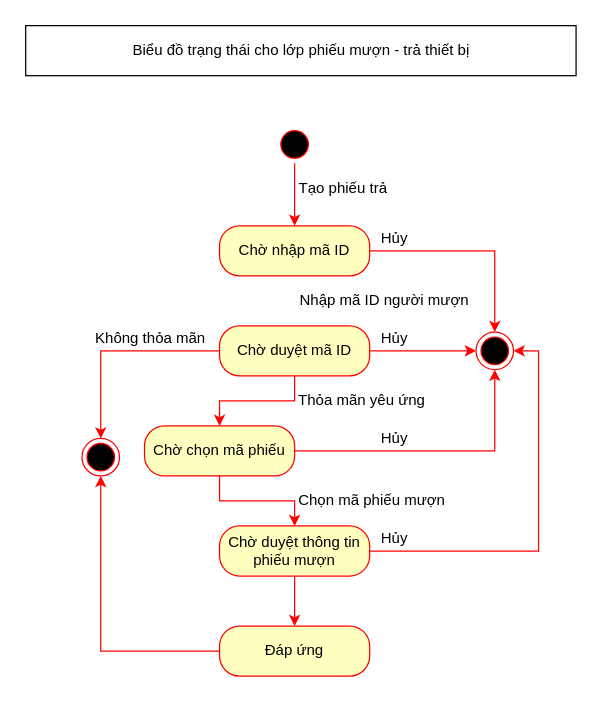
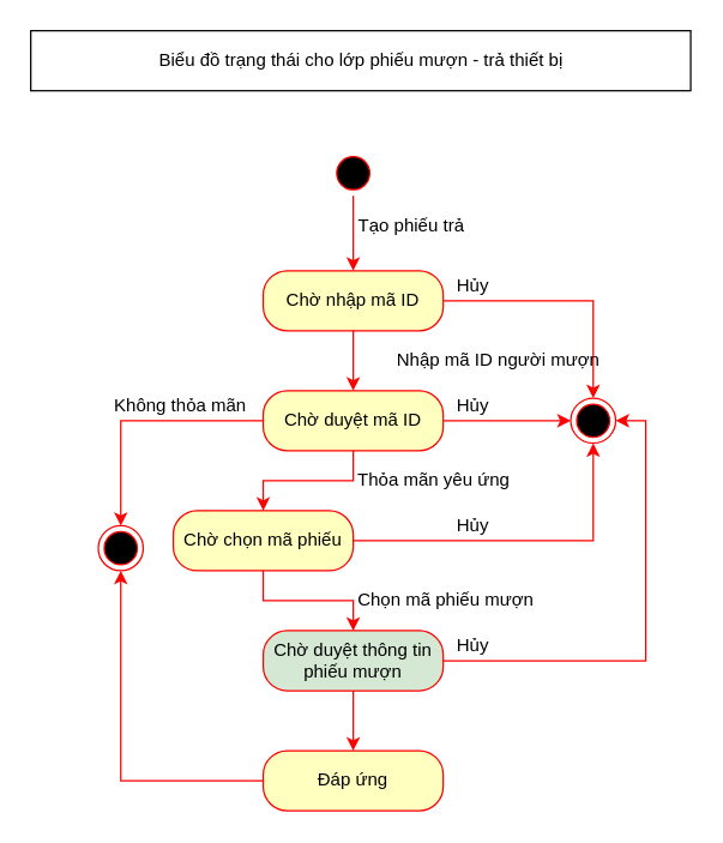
  <mxCell id="0" />
  <mxCell id="1" parent="0" />
  <mxCell id="2" style="edgeStyle=orthogonalEdgeStyle;rounded=0;orthogonalLoop=1;jettySize=auto;html=1;strokeColor=#FF0000;" edge="1" parent="1" source="3" target="7"><mxGeometry relative="1" as="geometry" /></mxCell>
  <mxCell id="3" value="" style="ellipse;html=1;shape=startState;fillColor=#000000;strokeColor=#ff0000;" vertex="1" parent="1"><mxGeometry x="220" y="100" width="30" height="30" as="geometry" /></mxCell>
  <mxCell id="4" value="Biểu đồ trạng thái cho lớp phiếu mượn - trả thiết bị" style="html=1;" vertex="1" parent="1"><mxGeometry x="20" y="20" width="440" height="40" as="geometry" /></mxCell>
+ <mxCell id="5" style="edgeStyle=orthogonalEdgeStyle;rounded=0;orthogonalLoop=1;jettySize=auto;html=1;strokeColor=#FF0000;" edge="1" parent="1" source="7" target="12"><mxGeometry relative="1" as="geometry" /></mxCell>
  <mxCell id="6" style="edgeStyle=orthogonalEdgeStyle;rounded=0;orthogonalLoop=1;jettySize=auto;html=1;strokeColor=#FF0000;" edge="1" parent="1" source="7" target="24"><mxGeometry relative="1" as="geometry" /></mxCell>
  <mxCell id="7" value="Chờ nhập mã ID" style="rounded=1;whiteSpace=wrap;html=1;arcSize=40;fontColor=#000000;fillColor=#ffffc0;strokeColor=#ff0000;" vertex="1" parent="1"><mxGeometry x="175" y="180" width="120" height="40" as="geometry" /></mxCell>
  <mxCell id="8" value="Tạo phiếu trả" style="text;html=1;strokeColor=none;fillColor=none;align=center;verticalAlign=middle;whiteSpace=wrap;rounded=0;" vertex="1" parent="1"><mxGeometry x="231" y="140" width="86" height="20" as="geometry" /></mxCell>
  <mxCell id="9" style="edgeStyle=orthogonalEdgeStyle;rounded=0;orthogonalLoop=1;jettySize=auto;html=1;strokeColor=#FF0000;" edge="1" parent="1" source="12" target="16"><mxGeometry relative="1" as="geometry" /></mxCell>
  <mxCell id="10" style="edgeStyle=orthogonalEdgeStyle;rounded=0;orthogonalLoop=1;jettySize=auto;html=1;strokeColor=#FF0000;" edge="1" parent="1" source="12" target="24"><mxGeometry relative="1" as="geometry" /></mxCell>
  <mxCell id="11" style="edgeStyle=orthogonalEdgeStyle;rounded=0;orthogonalLoop=1;jettySize=auto;html=1;strokeColor=#FF0000;" edge="1" parent="1" source="12" target="29"><mxGeometry relative="1" as="geometry"><Array as="points"><mxPoint x="80" y="280" /></Array></mxGeometry></mxCell>
  <mxCell id="12" value="Chờ duyệt mã ID" style="rounded=1;whiteSpace=wrap;html=1;arcSize=40;fontColor=#000000;fillColor=#ffffc0;strokeColor=#ff0000;" vertex="1" parent="1"><mxGeometry x="175" y="260" width="120" height="40" as="geometry" /></mxCell>
- <mxCell id="13" value="Nhập mã ID người mượn" style="text;html=1;strokeColor=none;fillColor=none;align=center;verticalAlign=middle;whiteSpace=wrap;rounded=0;" vertex="1" parent="1"><mxGeometry x="234" y="230" width="146" height="20" as="geometry" /></mxCell>
+ <mxCell id="13" value="Nhập mã ID người mượn" style="text;html=1;strokeColor=none;fillColor=none;align=center;verticalAlign=middle;whiteSpace=wrap;rounded=0;" vertex="1" parent="1"><mxGeometry x="259" y="230" width="146" height="20" as="geometry" /></mxCell>
  <mxCell id="14" style="edgeStyle=orthogonalEdgeStyle;rounded=0;orthogonalLoop=1;jettySize=auto;html=1;strokeColor=#FF0000;" edge="1" parent="1" source="16" target="20"><mxGeometry relative="1" as="geometry" /></mxCell>
  <mxCell id="15" style="edgeStyle=orthogonalEdgeStyle;rounded=0;orthogonalLoop=1;jettySize=auto;html=1;strokeColor=#FF0000;" edge="1" parent="1" source="16" target="24"><mxGeometry relative="1" as="geometry" /></mxCell>
  <mxCell id="16" value="Chờ chọn mã phiếu" style="rounded=1;whiteSpace=wrap;html=1;arcSize=40;fontColor=#000000;fillColor=#ffffc0;strokeColor=#ff0000;" vertex="1" parent="1"><mxGeometry x="115" y="340" width="120" height="40" as="geometry" /></mxCell>
  <mxCell id="17" value="Thỏa mãn yêu ứng" style="text;html=1;strokeColor=none;fillColor=none;align=center;verticalAlign=middle;whiteSpace=wrap;rounded=0;" vertex="1" parent="1"><mxGeometry x="234" y="310" width="110" height="20" as="geometry" /></mxCell>
  <mxCell id="18" style="edgeStyle=orthogonalEdgeStyle;rounded=0;orthogonalLoop=1;jettySize=auto;html=1;strokeColor=#FF0000;" edge="1" parent="1" source="20" target="23"><mxGeometry relative="1" as="geometry" /></mxCell>
  <mxCell id="19" style="edgeStyle=orthogonalEdgeStyle;rounded=0;orthogonalLoop=1;jettySize=auto;html=1;strokeColor=#FF0000;" edge="1" parent="1" source="20" target="24"><mxGeometry relative="1" as="geometry"><Array as="points"><mxPoint x="430" y="440" /><mxPoint x="430" y="280" /></Array></mxGeometry></mxCell>
- <mxCell id="20" value="Chờ duyệt thông tin phiếu mượn" style="rounded=1;whiteSpace=wrap;html=1;arcSize=40;fontColor=#000000;fillColor=#ffffc0;strokeColor=#ff0000;" vertex="1" parent="1"><mxGeometry x="175" y="420" width="120" height="40" as="geometry" /></mxCell>
+ <mxCell id="20" value="Chờ duyệt thông tin phiếu mượn" style="rounded=1;whiteSpace=wrap;html=1;arcSize=40;fontColor=#000000;fillColor=#d5e8d4;strokeColor=#ff0000;" vertex="1" parent="1"><mxGeometry x="175" y="420" width="120" height="40" as="geometry" /></mxCell>
  <mxCell id="21" value="Chọn mã phiếu mượn" style="text;html=1;strokeColor=none;fillColor=none;align=center;verticalAlign=middle;whiteSpace=wrap;rounded=0;" vertex="1" parent="1"><mxGeometry x="234" y="390" width="126" height="20" as="geometry" /></mxCell>
  <mxCell id="22" style="edgeStyle=orthogonalEdgeStyle;rounded=0;orthogonalLoop=1;jettySize=auto;html=1;strokeColor=#FF0000;" edge="1" parent="1" source="23" target="29"><mxGeometry relative="1" as="geometry" /></mxCell>
  <mxCell id="23" value="Đáp ứng" style="rounded=1;whiteSpace=wrap;html=1;arcSize=40;fontColor=#000000;fillColor=#ffffc0;strokeColor=#ff0000;" vertex="1" parent="1"><mxGeometry x="175" y="500" width="120" height="40" as="geometry" /></mxCell>
  <mxCell id="24" value="" style="ellipse;html=1;shape=endState;fillColor=#000000;strokeColor=#ff0000;" vertex="1" parent="1"><mxGeometry x="380" y="265" width="30" height="30" as="geometry" /></mxCell>
  <mxCell id="25" value="Hủy" style="text;html=1;strokeColor=none;fillColor=none;align=center;verticalAlign=middle;whiteSpace=wrap;rounded=0;" vertex="1" parent="1"><mxGeometry x="295" y="180" width="40" height="20" as="geometry" /></mxCell>
  <mxCell id="26" value="Hủy" style="text;html=1;strokeColor=none;fillColor=none;align=center;verticalAlign=middle;whiteSpace=wrap;rounded=0;" vertex="1" parent="1"><mxGeometry x="295" y="260" width="40" height="20" as="geometry" /></mxCell>
  <mxCell id="27" value="Hủy" style="text;html=1;strokeColor=none;fillColor=none;align=center;verticalAlign=middle;whiteSpace=wrap;rounded=0;" vertex="1" parent="1"><mxGeometry x="295" y="340" width="40" height="20" as="geometry" /></mxCell>
  <mxCell id="28" value="Hủy" style="text;html=1;strokeColor=none;fillColor=none;align=center;verticalAlign=middle;whiteSpace=wrap;rounded=0;" vertex="1" parent="1"><mxGeometry x="295" y="420" width="40" height="20" as="geometry" /></mxCell>
  <mxCell id="29" value="" style="ellipse;html=1;shape=endState;fillColor=#000000;strokeColor=#ff0000;" vertex="1" parent="1"><mxGeometry x="65" y="350" width="30" height="30" as="geometry" /></mxCell>
  <mxCell id="30" value="Không thỏa mãn" style="text;html=1;strokeColor=none;fillColor=none;align=center;verticalAlign=middle;whiteSpace=wrap;rounded=0;" vertex="1" parent="1"><mxGeometry x="65" y="260" width="110" height="20" as="geometry" /></mxCell>
